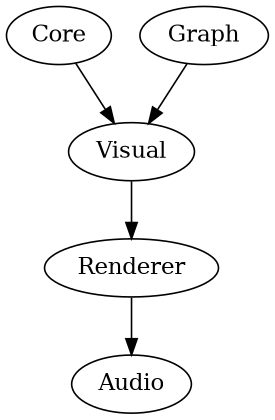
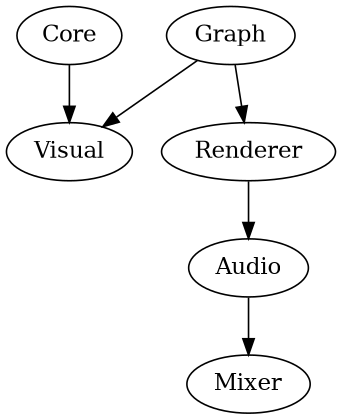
  digraph {
    Core
    Visual
    "Graph"
    Audio
+   Mixer
    Renderer
    Core -> Visual
-   Visual -> Renderer
+   "Graph" -> Renderer
    "Graph" -> Visual
+   Audio -> Mixer
    Renderer -> Audio
  }
